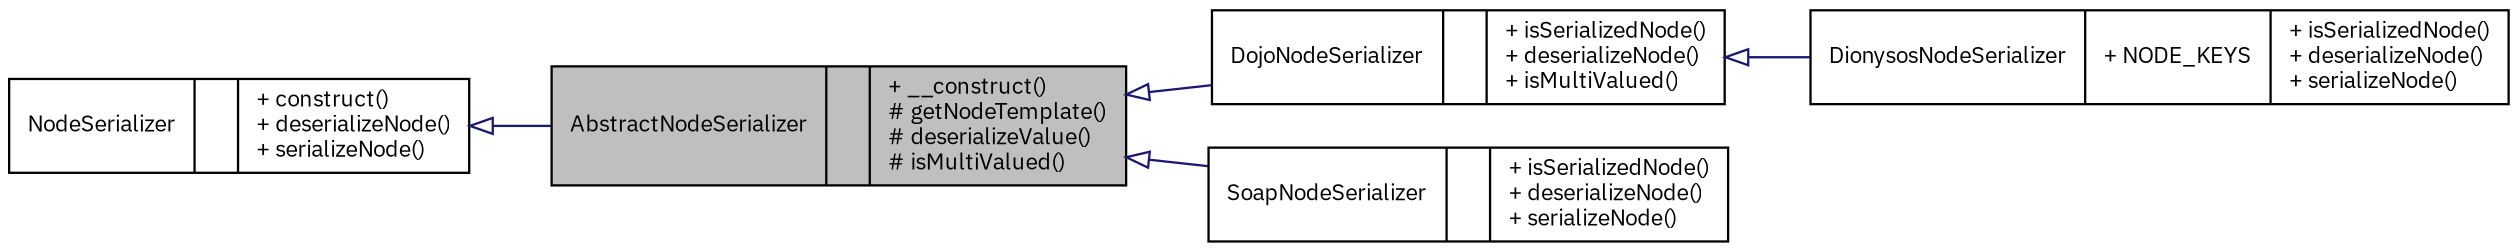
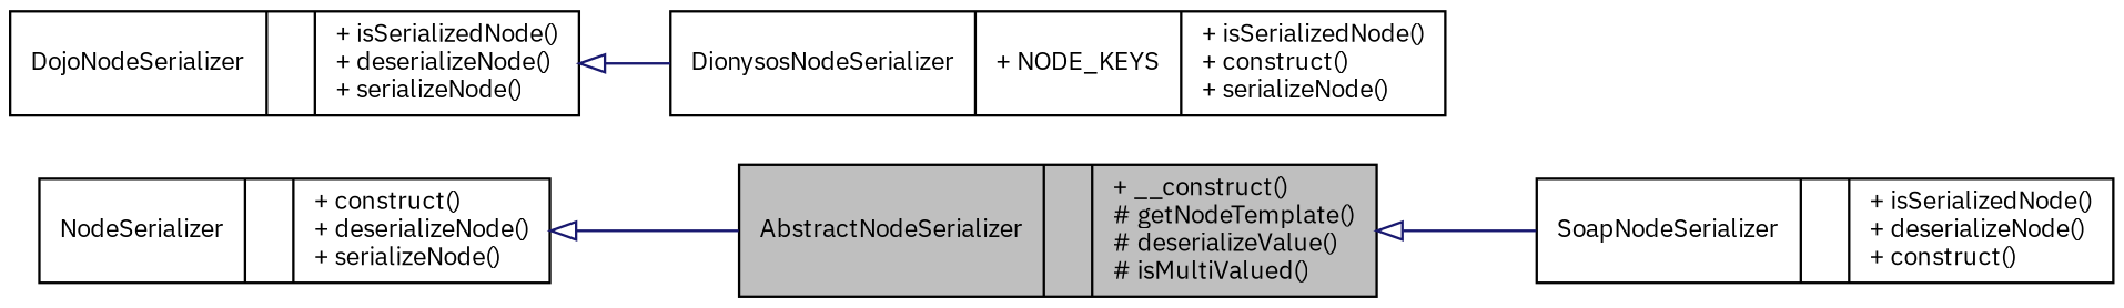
  digraph {
    fontname="IBM Plex Sans"
    rankdir=LR
    node [color=black fillcolor=white fontname="IBM Plex Sans" fontsize=10 shape=record style=filled]
    edge [arrowtail=onormal color=midnightblue dir=back fontname="IBM Plex Sans" fontsize=10 labelfontname=Helvetica labelfontsize=10 style=solid]
    n1 [fillcolor=grey75 fontcolor=black height=0.2 label="{AbstractNodeSerializer\n||+ __construct()\l# getNodeTemplate()\l# deserializeValue()\l# isMultiValued()\l}" width=0.4]
-   n2 [height=0.2 label="{DojoNodeSerializer\n||+ isSerializedNode()\l+ deserializeNode()\l+ isMultiValued()\l}" width=0.4]
-   n3 [height=0.2 label="{SoapNodeSerializer\n||+ isSerializedNode()\l+ deserializeNode()\l+ serializeNode()\l}" width=0.4]
-   n4 [height=0.2 label="{DionysosNodeSerializer\n|+ NODE_KEYS\l|+ isSerializedNode()\l+ deserializeNode()\l+ serializeNode()\l}" width=0.4]
+   n2 [height=0.2 label="{DojoNodeSerializer\n||+ isSerializedNode()\l+ deserializeNode()\l+ serializeNode()\l}" width=0.4]
+   n3 [height=0.2 label="{SoapNodeSerializer\n||+ isSerializedNode()\l+ deserializeNode()\l+ construct()\l}" width=0.4]
+   n4 [height=0.2 label="{DionysosNodeSerializer\n|+ NODE_KEYS\l|+ isSerializedNode()\l+ construct()\l+ serializeNode()\l}" width=0.4]
    n5 [height=0.2 label="{NodeSerializer\n||+ construct()\l+ deserializeNode()\l+ serializeNode()\l}" width=0.4]
-   n1 -> n2
    n1 -> n3
    n2 -> n4
    n5 -> n1
  }
